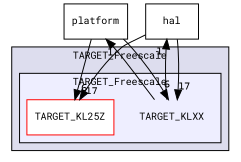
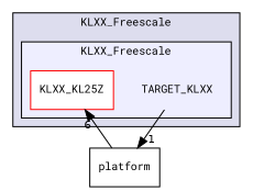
  digraph {
    compound=true
    fontname="Roboto Mono"
    node [fontname="Roboto Mono" fontsize=10 shape=box]
    edge [headlabel=1 labeldistance=1.5 labelfontname=Helvetica labelfontsize=10 fontname="Roboto Mono"]
    n1 [label=TARGET_KLXX shape=plaintext]
-   n2 [color=red fillcolor=white label=TARGET_KL25Z style=filled]
+   n2 [color=red fillcolor=white label=KLXX_KL25Z style=filled]
    n3 [label=platform]
-   n4 [label=hal]
    subgraph cluster_1 {
      bgcolor="#ddddee"
      fontsize=10
-     label=TARGET_Freescale
+     label=KLXX_Freescale
      pencolor=black
      subgraph cluster_2 {
        bgcolor="#eeeeff"
        fontsize=10
        pencolor=black
        n1
        n2
      }
    }
    n1 -> n3
-   n1 -> n4
-   n3 -> n1 [headlabel=6]
    n3 -> n2 [headlabel=6]
-   n4 -> n1 [headlabel=17]
-   n4 -> n2 [headlabel=17]
  }
